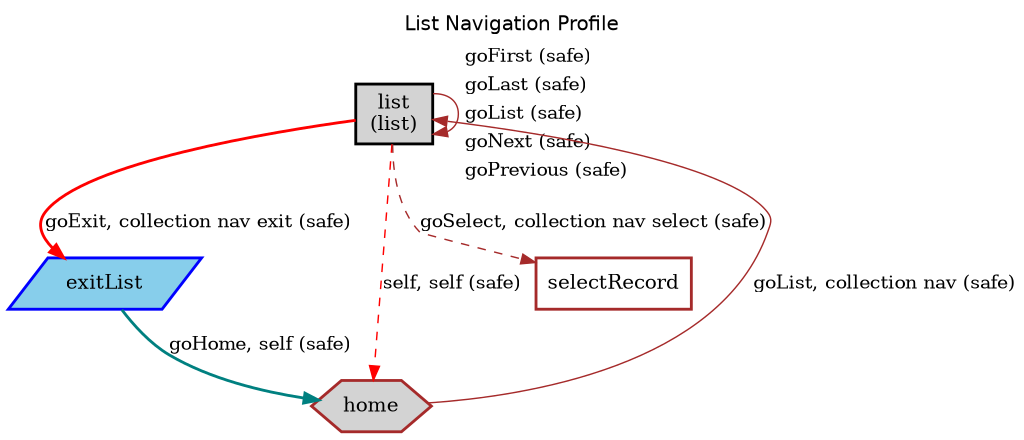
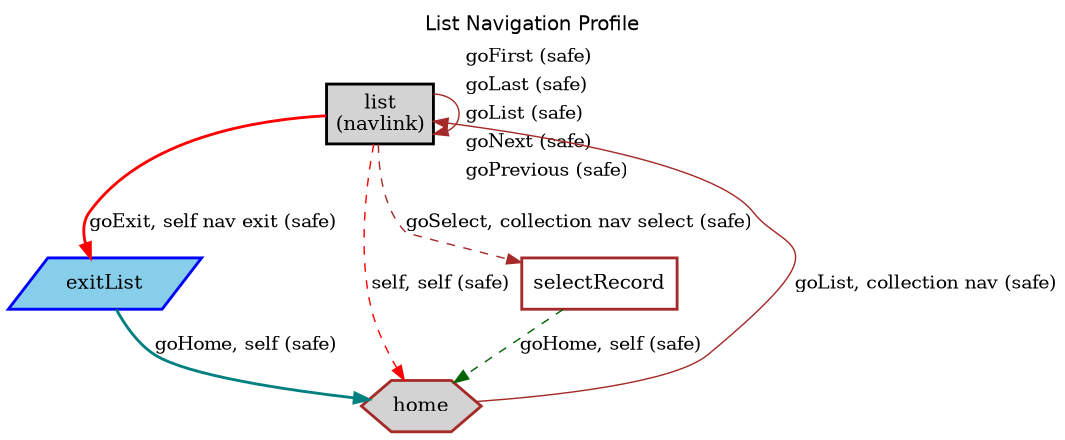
  digraph {
    fontname=Helvetica
    label="List Navigation Profile"
    labelloc=t
    node [shape=box style="bold,filled" color=brown]
    edge [color=brown fontsize=13 style=dashed]
-   n1 [fillcolor=lightgray label=<<table cellspacing="0" cellpadding="5" border="0"><tr><td>list<br />(list)<br /></td></tr></table>> margin=0.02 color=""]
+   n1 [fillcolor=lightgray label=<<table cellspacing="0" cellpadding="5" border="0"><tr><td>list<br />(navlink)<br /></td></tr></table>> margin=0.02 color=""]
    exitList [color=blue fillcolor=skyblue shape=parallelogram]
    home [fillcolor=lightgrey shape=hexagon]
    selectRecord [fillcolor=white]
    n1 -> n1 [label=<<table  border="0"><tr><td align="left" href="docs/safe.goFirst.html">goFirst (safe)</td></tr><tr><td align="left" href="docs/safe.goLast.html">goLast (safe)</td></tr><tr><td align="left" href="docs/safe.goList.html">goList (safe)</td></tr><tr><td align="left" href="docs/safe.goNext.html">goNext (safe)</td></tr><tr><td align="left" href="docs/safe.goPrevious.html">goPrevious (safe)</td></tr></table>> style=solid]
-   n1 -> exitList [color=red label="goExit, collection nav exit (safe)" style=bold]
+   n1 -> exitList [color=red label="goExit, self nav exit (safe)" style=bold]
    n1 -> home [color=red label="self, self (safe)"]
    n1 -> selectRecord [label="goSelect, collection nav select (safe)"]
    exitList -> home [color=teal label="goHome, self (safe)" style=bold]
    home -> n1 [label="goList, collection nav (safe)" style=solid]
+   selectRecord -> home [color=darkgreen label="goHome, self (safe)"]
  }
